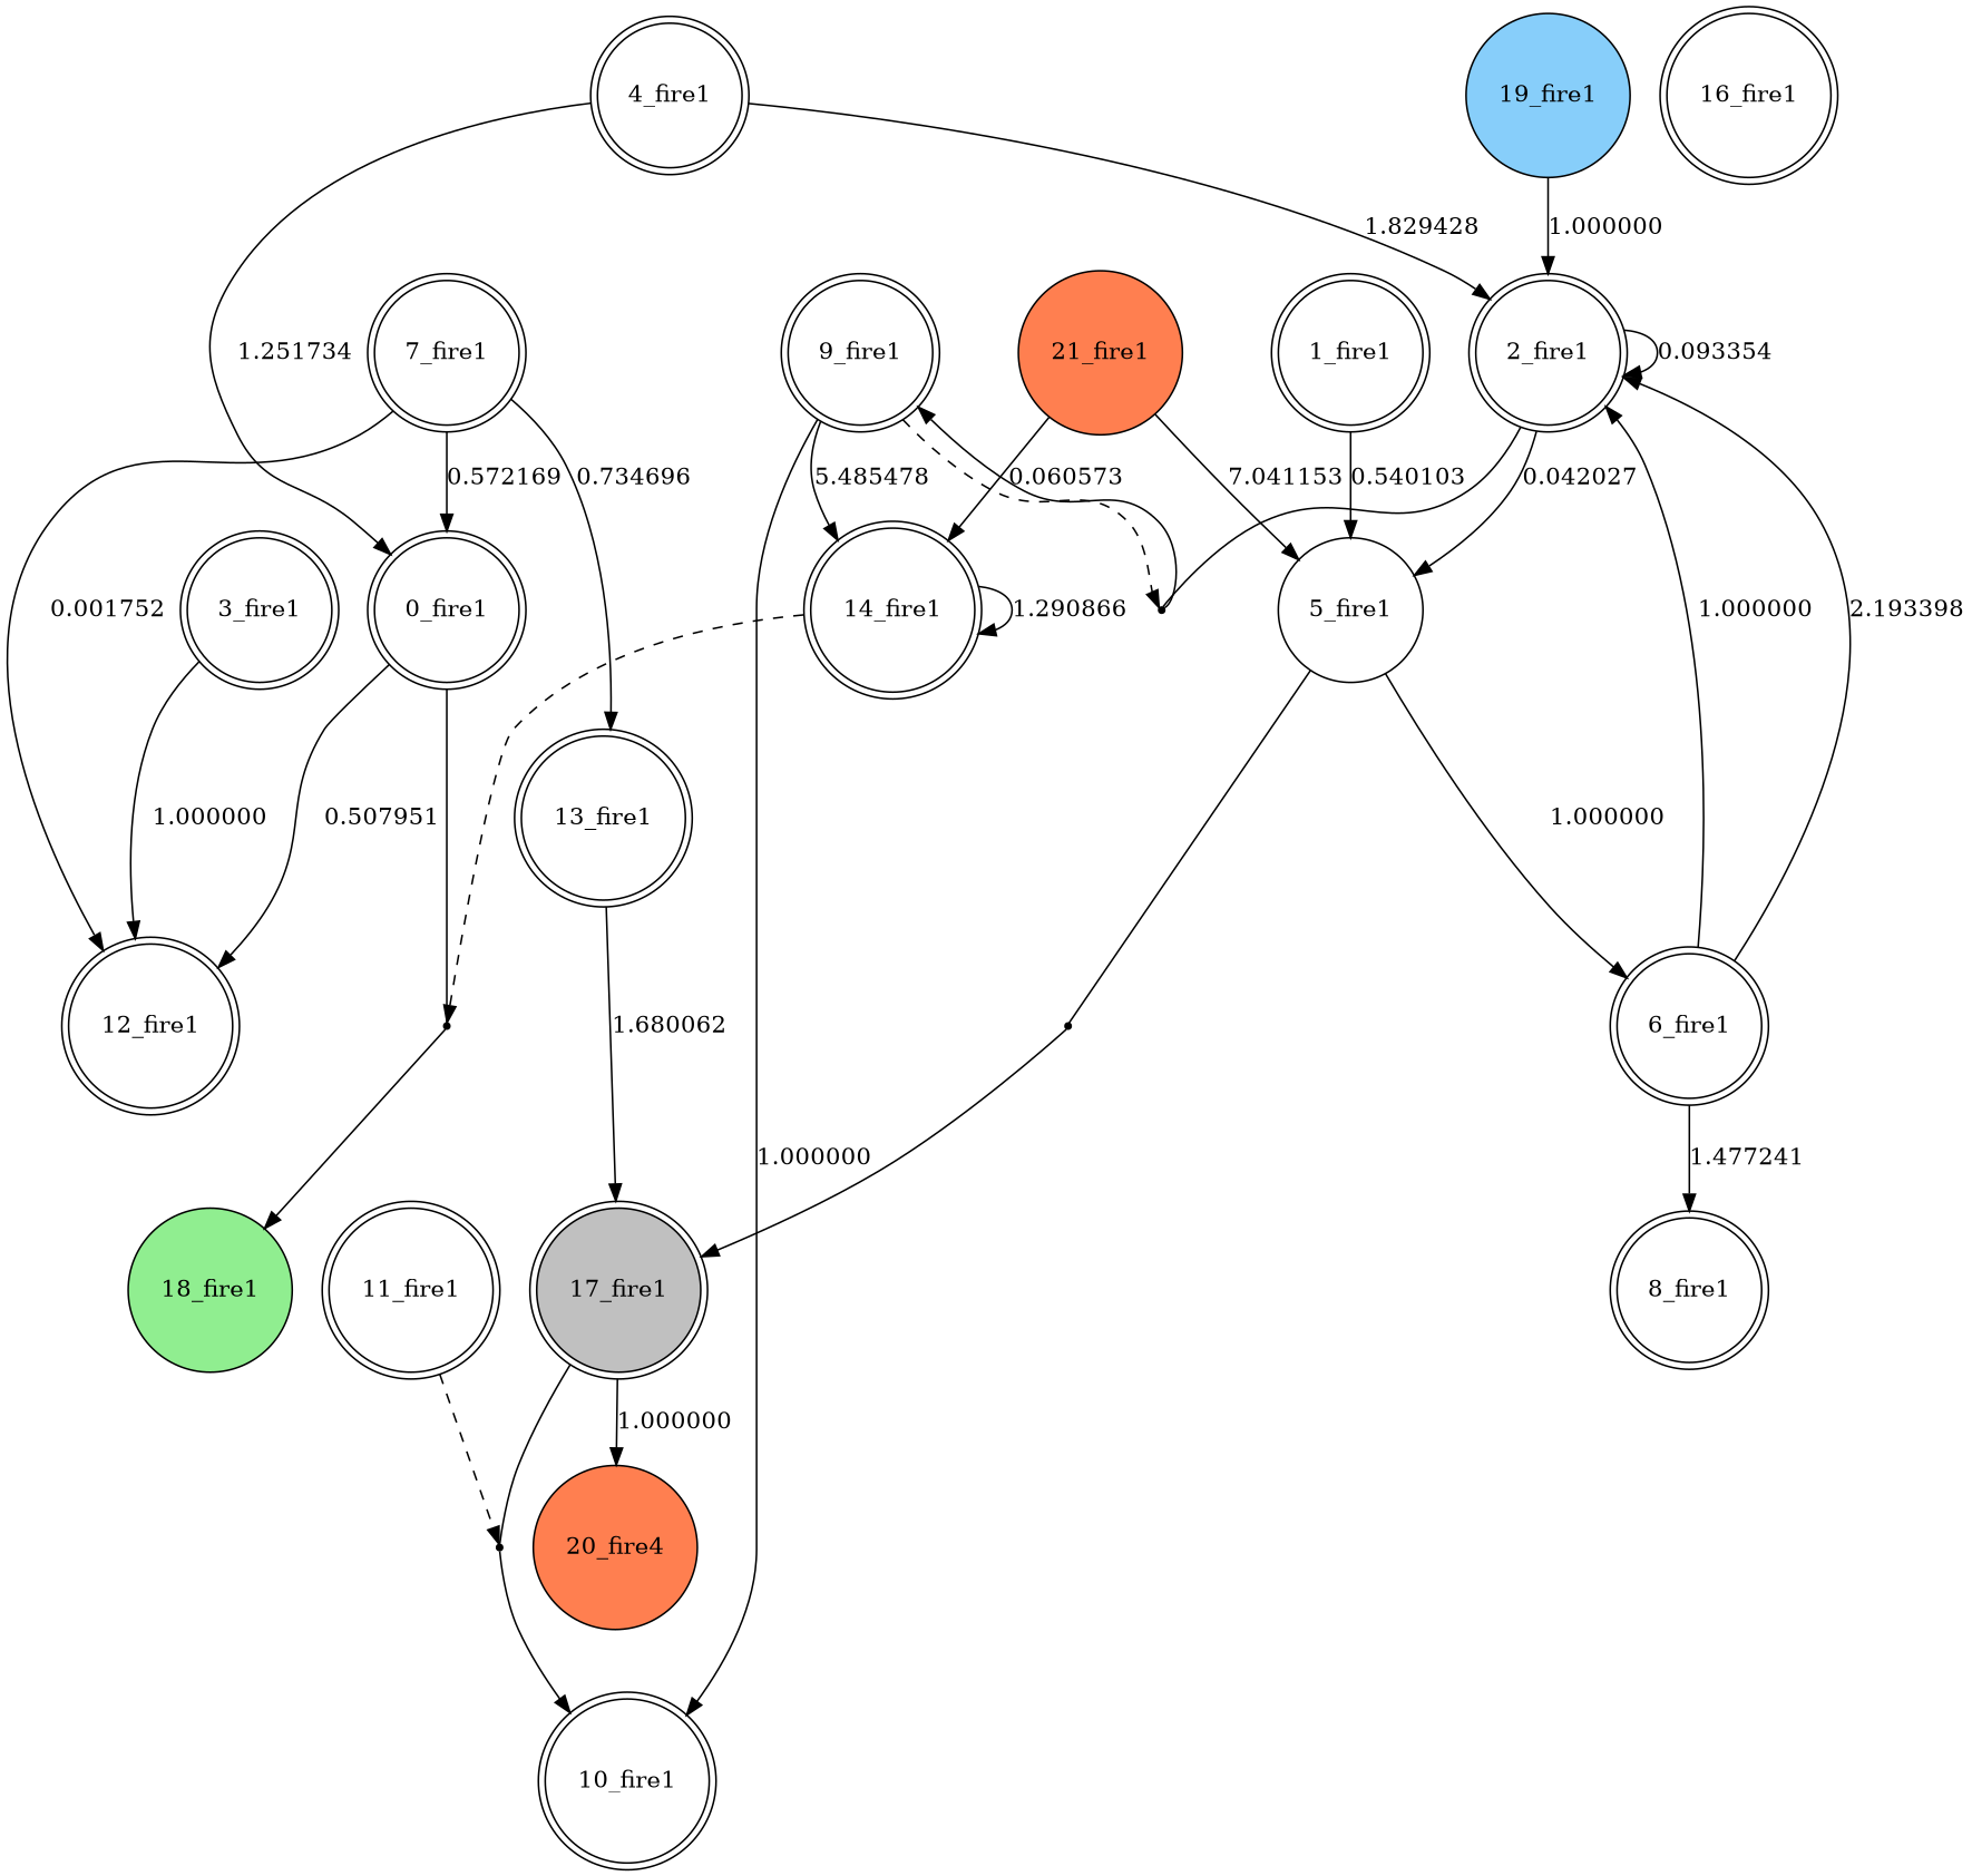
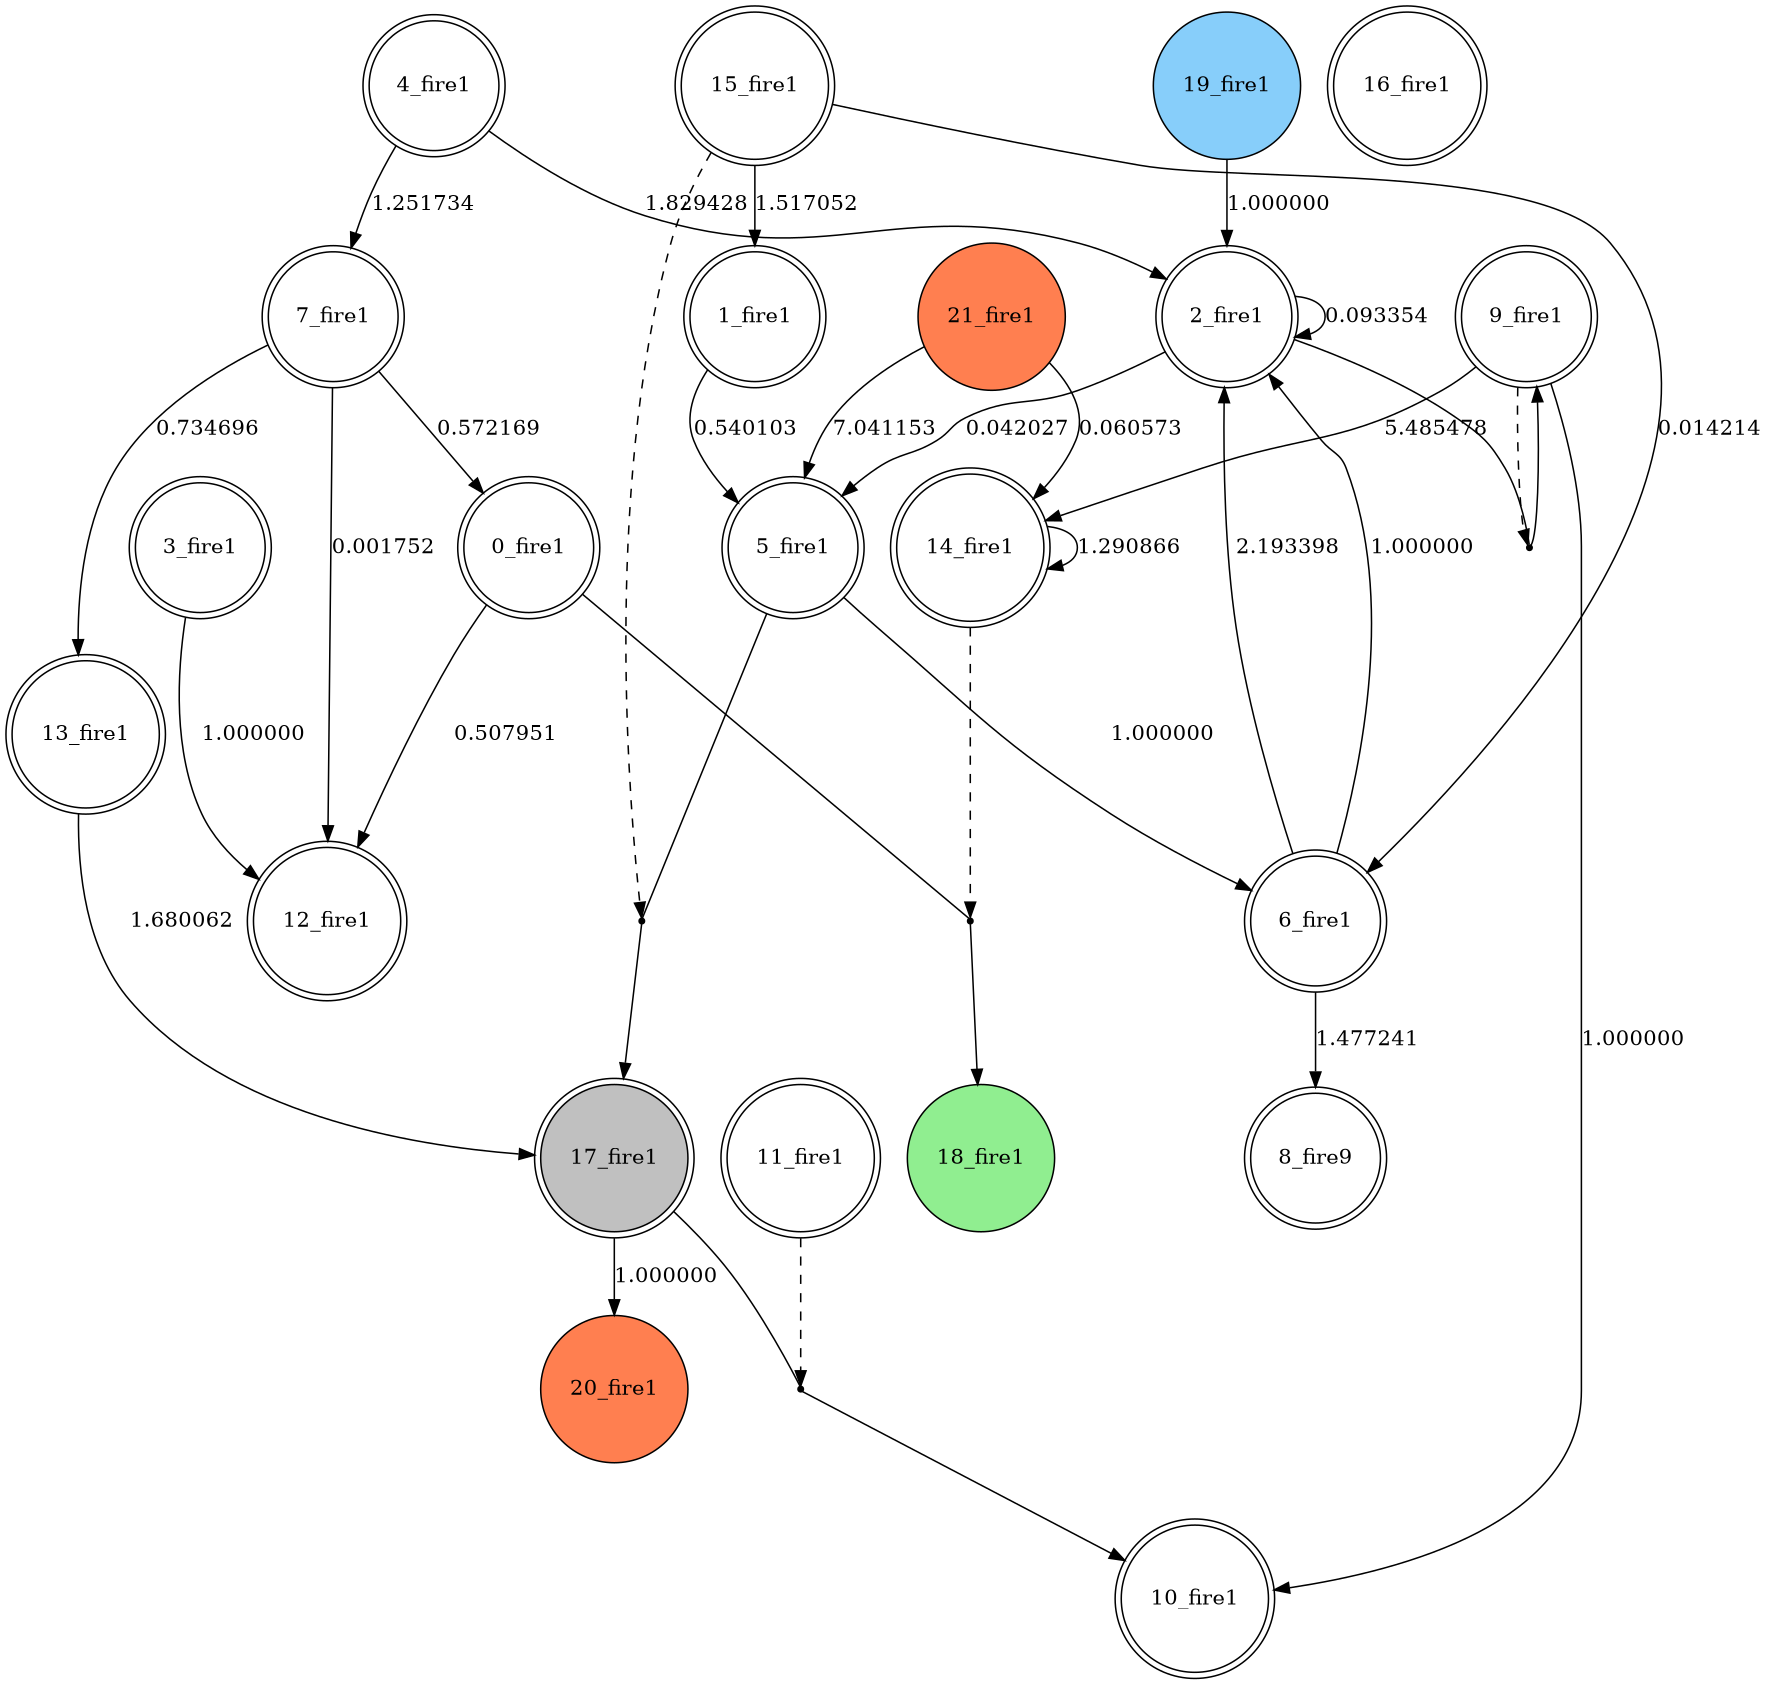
  digraph {
    node [shape=doublecircle]
    n1 [label="0_fire1"]
    n2 [label="12_fire1"]
    27 [shape=point]
    n4 [fillcolor=lightgreen label="18_fire1" shape=circle style=filled]
    n5 [label="1_fire1"]
-   n6 [label="5_fire1" shape=circle]
+   n6 [label="5_fire1"]
    n7 [label="6_fire1"]
    24 [shape=point]
    n9 [label="2_fire1"]
    26 [shape=point]
    n11 [label="9_fire1"]
    n12 [label="3_fire1"]
    n13 [label="4_fire1"]
-   n14 [label="8_fire1"]
+   n14 [label="8_fire9"]
    n15 [fillcolor=gray label="17_fire1" style=filled]
    n16 [label="7_fire1"]
    n17 [label="13_fire1"]
    n18 [label="10_fire1"]
    n19 [label="14_fire1"]
    n20 [label="11_fire1"]
    25 [shape=point]
-   n22 [fillcolor=coral label="20_fire4" shape=circle style=filled]
+   n22 [fillcolor=coral label="20_fire1" shape=circle style=filled]
+   n23 [label="15_fire1"]
    n24 [label="16_fire1"]
    n25 [fillcolor=lightskyblue label="19_fire1" shape=circle style=filled]
    n26 [fillcolor=coral label="21_fire1" shape=circle style=filled]
    n1 -> n2 [label=0.507951]
    n1 -> 27 [dir=none]
    27 -> n4
    n5 -> n6 [label=0.540103]
    n6 -> n7 [label=1.000000]
    n6 -> 24 [dir=none]
    n7 -> n9 [label=1.000000]
    n7 -> n9 [label=2.193398]
    n7 -> n14 [label=1.477241]
    24 -> n15
    n9 -> n6 [label=0.042027]
    n9 -> n9 [label=0.093354]
    n9 -> 26 [dir=none]
    26 -> n11
    n11 -> 26 [style=dashed]
    n11 -> n18 [label=1.000000]
    n11 -> n19 [label=5.485478]
    n12 -> n2 [label=1.000000]
-   n13 -> n1 [label=1.251734]
+   n13 -> n16 [label=1.251734]
    n13 -> n9 [label=1.829428]
    n15 -> 25 [dir=none]
    n15 -> n22 [label=1.000000]
    n16 -> n1 [label=0.572169]
    n16 -> n2 [label=0.001752]
    n16 -> n17 [label=0.734696]
    n17 -> n15 [label=1.680062]
    n19 -> 27 [style=dashed]
    n19 -> n19 [label=1.290866]
    n20 -> 25 [style=dashed]
    25 -> n18
+   n23 -> n5 [label=1.517052]
+   n23 -> n7 [label=0.014214]
+   n23 -> 24 [style=dashed]
    n25 -> n9 [label=1.000000]
    n26 -> n6 [label=7.041153]
    n26 -> n19 [label=0.060573]
  }
